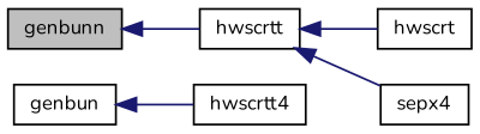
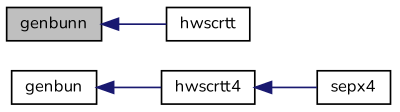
  digraph {
    fontname=Nunito
    rankdir=LR
    node [color=black fillcolor=white fontname=Nunito fontsize=10 shape=record style=filled]
    edge [color=midnightblue dir=back fontname=Nunito fontsize=10 labelfontname=Helvetica labelfontsize=10 style=solid]
    n1 [fillcolor=grey75 fontcolor=black height=0.2 label=genbunn width=0.4]
    n2 [height=0.2 label=hwscrtt width=0.4]
    n3 [height=0.2 label=genbun width=0.4]
    n4 [height=0.2 label=hwscrtt4 width=0.4]
-   n5 [height=0.2 label=hwscrt width=0.4]
    n6 [height=0.2 label=sepx4 width=0.4]
    n1 -> n2
-   n2 -> n5
    n3 -> n4
-   n2 -> n6
+   n4 -> n6
  }
